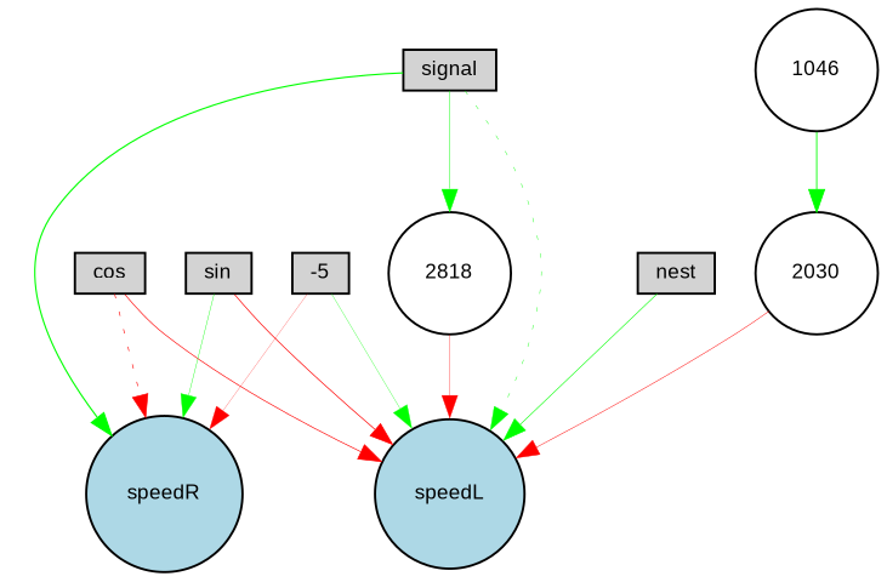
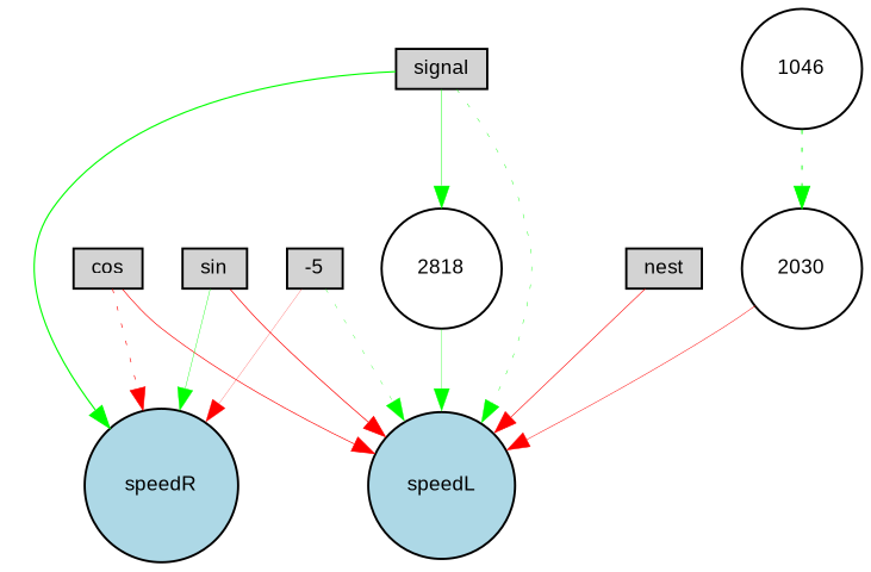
  digraph {
    fontname="Liberation Sans"
    node [fillcolor=lightgray fontname="Liberation Sans" fontsize=9 shape=box style=filled]
    edge [color=red fontname="Liberation Sans" style=solid]
    cos [height=0.2 width=0.2]
    speedL [fillcolor=lightblue height=0.2 shape=circle width=0.2]
    speedR [fillcolor=lightblue height=0.2 shape=circle width=0.2]
    sin [height=0.2 width=0.2]
    nest [height=0.2 width=0.2]
    signal [height=0.2 width=0.2]
    n7 [fillcolor=white height=0.2 label=2818 shape=circle width=0.2]
    -5 [height=0.2 width=0.2]
    1046 [fillcolor=white height=0.2 shape=circle width=0.2]
    n10 [fillcolor=white height=0.2 label=2030 shape=circle width=0.2]
    cos -> speedL [penwidth=0.33028587746898785]
    cos -> speedR [penwidth=0.3171451964377865 style=dotted]
    sin -> speedL [penwidth=0.3577581905526003]
    sin -> speedR [color=green penwidth=0.19956087180120918]
-   nest -> speedL [color=green penwidth=0.30884635860531995]
+   nest -> speedL [penwidth=0.30884635860531995]
    signal -> speedL [color=green penwidth=0.20541516792926723 style=dotted]
    signal -> speedR [color=green penwidth=0.5862456507493886]
    signal -> n7 [color=green penwidth=0.2346916439534592]
-   n7 -> speedL [penwidth=0.16728606238448612]
-   -5 -> speedL [color=green penwidth=0.15840043352406874]
+   n7 -> speedL [color=green penwidth=0.16728606238448612]
+   -5 -> speedL [color=green penwidth=0.15840043352406874 style=dotted]
    -5 -> speedR [penwidth=0.11606276415703537]
-   1046 -> n10 [color=green penwidth=0.45591117367996925]
+   1046 -> n10 [color=green penwidth=0.45591117367996925 style=dotted]
    n10 -> speedL [penwidth=0.24144223584982963]
  }
